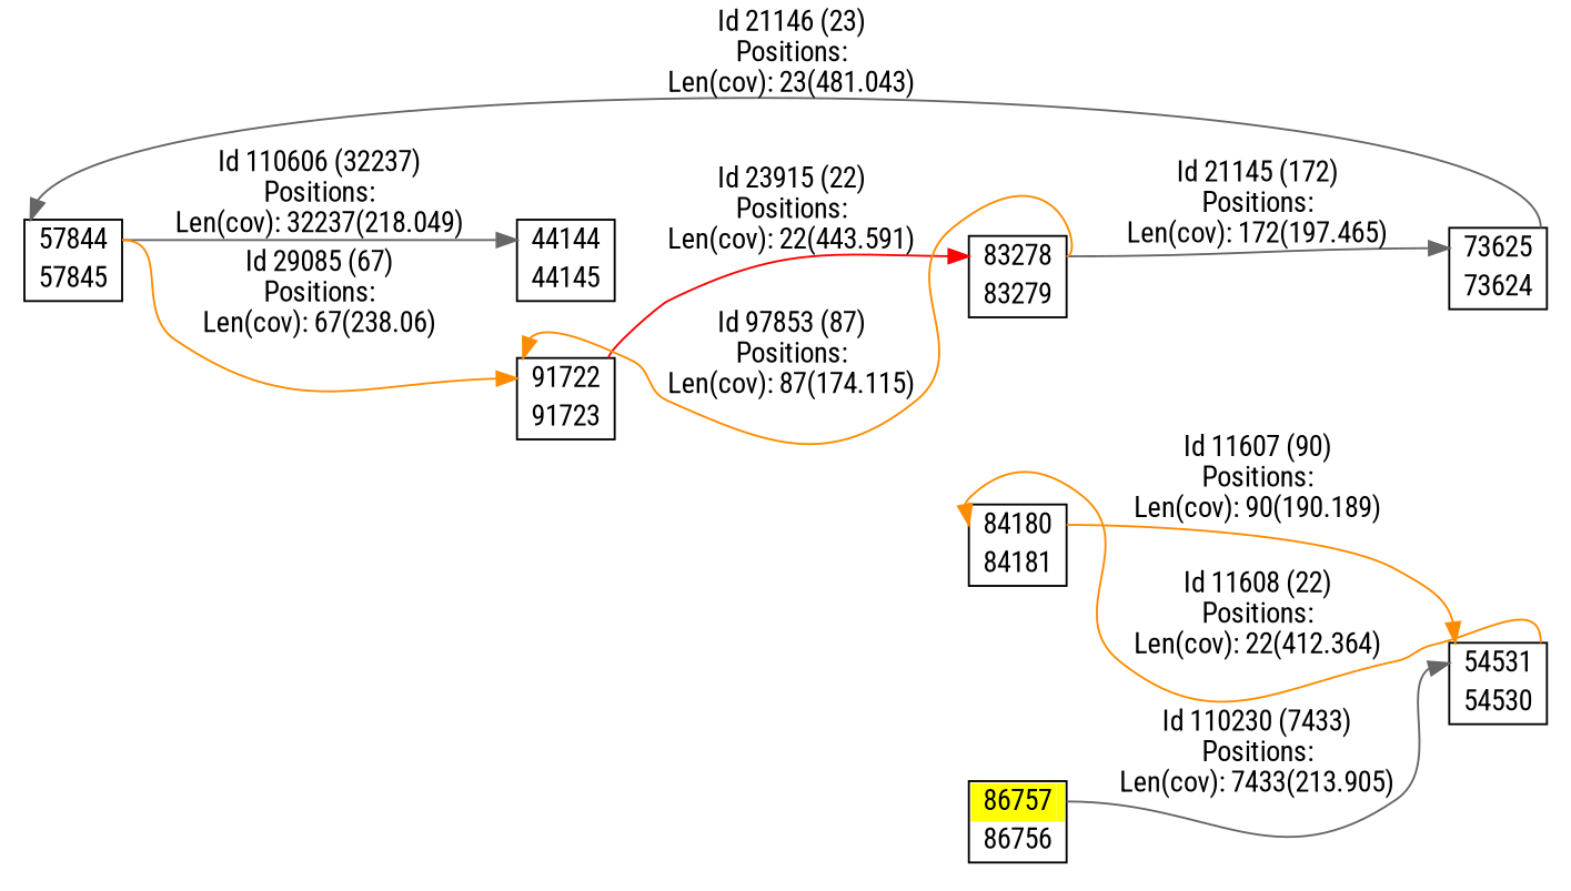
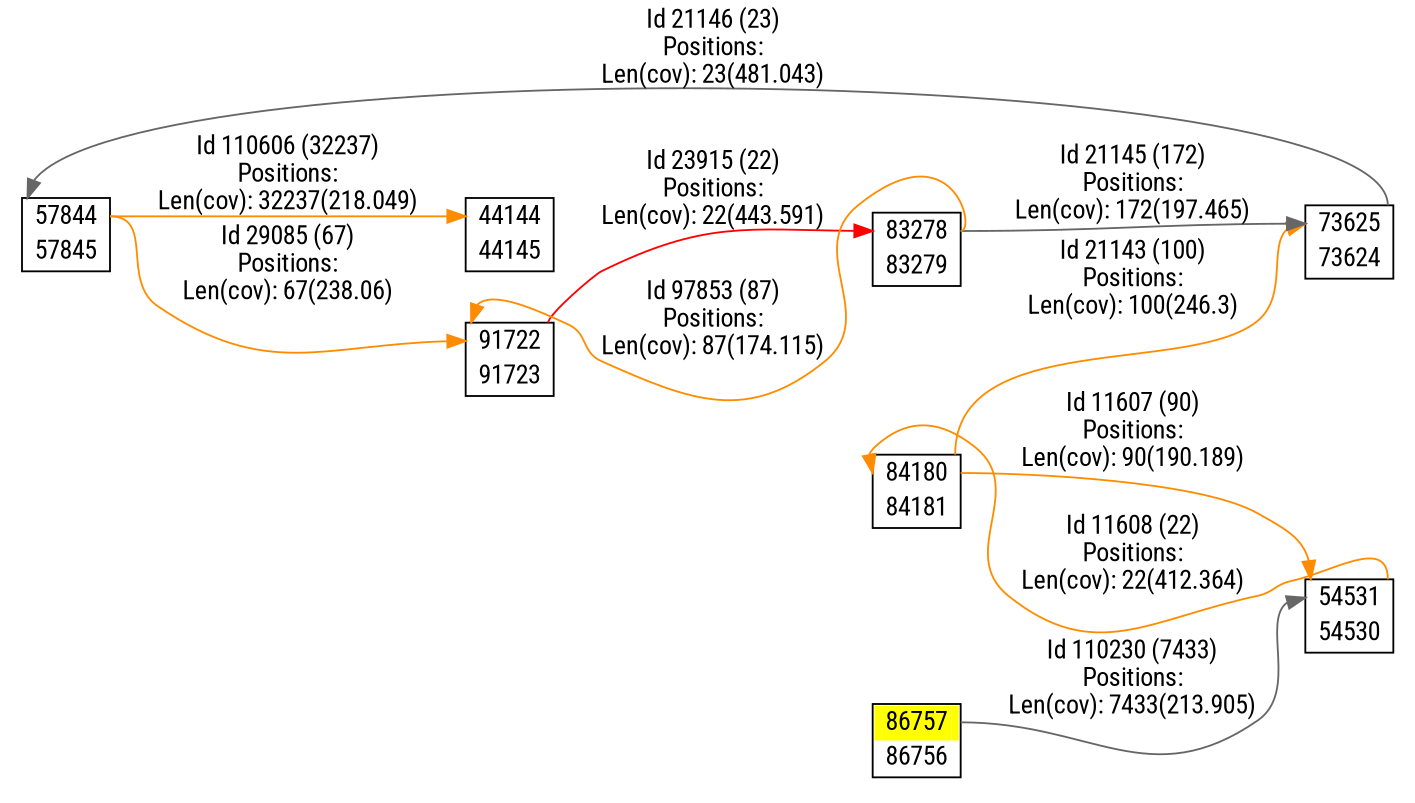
  digraph {
    fontname="Roboto Condensed"
    rankdir=LR
    node [color=black fontname="Roboto Condensed" penwidth=1.8 shape=plaintext]
    edge [color=darkorange fontname="Roboto Condensed" headport=port_54531_in tailport=port_84180_out]
    n1 [label=<<TABLE BORDER="1" CELLSPACING="0" > <TR><TD BORDER="0" PORT = "port_44144_in" color="white" bgcolor="white" ></TD><TD BORDER="0" color="white" bgcolor="white" >44144</TD><TD BORDER="0" PORT = "port_44144_out" color="white" bgcolor="white" ></TD></TR> <TR><TD BORDER="0" PORT = "port_44145_out" color="white" bgcolor="white" ></TD><TD BORDER="0" color="white" bgcolor="white" >44145</TD><TD BORDER="0" PORT = "port_44145_in" color="white" bgcolor="white" ></TD></TR> </TABLE>>]
    n2 [label=<<TABLE BORDER="1" CELLSPACING="0" > <TR><TD BORDER="0" PORT = "port_54531_in" color="white" bgcolor="white" ></TD><TD BORDER="0" color="white" bgcolor="white" >54531</TD><TD BORDER="0" PORT = "port_54531_out" color="white" bgcolor="white" ></TD></TR> <TR><TD BORDER="0" PORT = "port_54530_out" color="white" bgcolor="white" ></TD><TD BORDER="0" color="white" bgcolor="white" >54530</TD><TD BORDER="0" PORT = "port_54530_in" color="white" bgcolor="white" ></TD></TR> </TABLE>>]
    n3 [label=<<TABLE BORDER="1" CELLSPACING="0" > <TR><TD BORDER="0" PORT = "port_84180_in" color="white" bgcolor="white" ></TD><TD BORDER="0" color="white" bgcolor="white" >84180</TD><TD BORDER="0" PORT = "port_84180_out" color="white" bgcolor="white" ></TD></TR> <TR><TD BORDER="0" PORT = "port_84181_out" color="white" bgcolor="white" ></TD><TD BORDER="0" color="white" bgcolor="white" >84181</TD><TD BORDER="0" PORT = "port_84181_in" color="white" bgcolor="white" ></TD></TR> </TABLE>>]
    n4 [label=<<TABLE BORDER="1" CELLSPACING="0" > <TR><TD BORDER="0" PORT = "port_73625_in" color="white" bgcolor="white" ></TD><TD BORDER="0" color="white" bgcolor="white" >73625</TD><TD BORDER="0" PORT = "port_73625_out" color="white" bgcolor="white" ></TD></TR> <TR><TD BORDER="0" PORT = "port_73624_out" color="white" bgcolor="white" ></TD><TD BORDER="0" color="white" bgcolor="white" >73624</TD><TD BORDER="0" PORT = "port_73624_in" color="white" bgcolor="white" ></TD></TR> </TABLE>>]
    n5 [label=<<TABLE BORDER="1" CELLSPACING="0" > <TR><TD BORDER="0" PORT = "port_57844_in" color="white" bgcolor="white" ></TD><TD BORDER="0" color="white" bgcolor="white" >57844</TD><TD BORDER="0" PORT = "port_57844_out" color="white" bgcolor="white" ></TD></TR> <TR><TD BORDER="0" PORT = "port_57845_out" color="white" bgcolor="white" ></TD><TD BORDER="0" color="white" bgcolor="white" >57845</TD><TD BORDER="0" PORT = "port_57845_in" color="white" bgcolor="white" ></TD></TR> </TABLE>>]
    n6 [label=<<TABLE BORDER="1" CELLSPACING="0" > <TR><TD BORDER="0" PORT = "port_91722_in" color="white" bgcolor="white" ></TD><TD BORDER="0" color="white" bgcolor="white" >91722</TD><TD BORDER="0" PORT = "port_91722_out" color="white" bgcolor="white" ></TD></TR> <TR><TD BORDER="0" PORT = "port_91723_out" color="white" bgcolor="white" ></TD><TD BORDER="0" color="white" bgcolor="white" >91723</TD><TD BORDER="0" PORT = "port_91723_in" color="white" bgcolor="white" ></TD></TR> </TABLE>>]
    n7 [label=<<TABLE BORDER="1" CELLSPACING="0" > <TR><TD BORDER="0" PORT = "port_83278_in" color="white" bgcolor="white" ></TD><TD BORDER="0" color="white" bgcolor="white" >83278</TD><TD BORDER="0" PORT = "port_83278_out" color="white" bgcolor="white" ></TD></TR> <TR><TD BORDER="0" PORT = "port_83279_out" color="white" bgcolor="white" ></TD><TD BORDER="0" color="white" bgcolor="white" >83279</TD><TD BORDER="0" PORT = "port_83279_in" color="white" bgcolor="white" ></TD></TR> </TABLE>>]
    n8 [label=<<TABLE BORDER="1" CELLSPACING="0" > <TR><TD BORDER="0" PORT = "port_86757_in" color="yellow" bgcolor="yellow" ></TD><TD BORDER="0" color="yellow" bgcolor="yellow" >86757</TD><TD BORDER="0" PORT = "port_86757_out" color="yellow" bgcolor="yellow" ></TD></TR> <TR><TD BORDER="0" PORT = "port_86756_out" color="white" bgcolor="white" ></TD><TD BORDER="0" color="white" bgcolor="white" >86756</TD><TD BORDER="0" PORT = "port_86756_in" color="white" bgcolor="white" ></TD></TR> </TABLE>>]
    n2 -> n3 [headport=port_84180_in label="Id 11608 (22)\nPositions:\nLen(cov): 22(412.364)" tailport=port_54531_out]
    n3 -> n2 [label="Id 11607 (90)\nPositions:\nLen(cov): 90(190.189)"]
+   n3 -> n4 [headport=port_73625_in label="Id 21143 (100)\nPositions:\nLen(cov): 100(246.3)"]
    n4 -> n5 [color=gray40 headport=port_57844_in label="Id 21146 (23)\nPositions:\nLen(cov): 23(481.043)" tailport=port_73625_out]
-   n5 -> n1 [color=gray40 headport=port_44144_in label="Id 110606 (32237)\nPositions:\nLen(cov): 32237(218.049)" tailport=port_57844_out]
+   n5 -> n1 [headport=port_44144_in label="Id 110606 (32237)\nPositions:\nLen(cov): 32237(218.049)" tailport=port_57844_out]
    n5 -> n6 [headport=port_91722_in label="Id 29085 (67)\nPositions:\nLen(cov): 67(238.06)" tailport=port_57844_out]
    n6 -> n7 [color=red headport=port_83278_in label="Id 23915 (22)\nPositions:\nLen(cov): 22(443.591)" tailport=port_91722_out]
    n7 -> n4 [color=gray40 headport=port_73625_in label="Id 21145 (172)\nPositions:\nLen(cov): 172(197.465)" tailport=port_83278_out]
    n7 -> n6 [headport=port_91722_in label="Id 97853 (87)\nPositions:\nLen(cov): 87(174.115)" tailport=port_83278_out]
    n8 -> n2 [color=gray40 label="Id 110230 (7433)\nPositions:\nLen(cov): 7433(213.905)" tailport=port_86757_out]
  }
